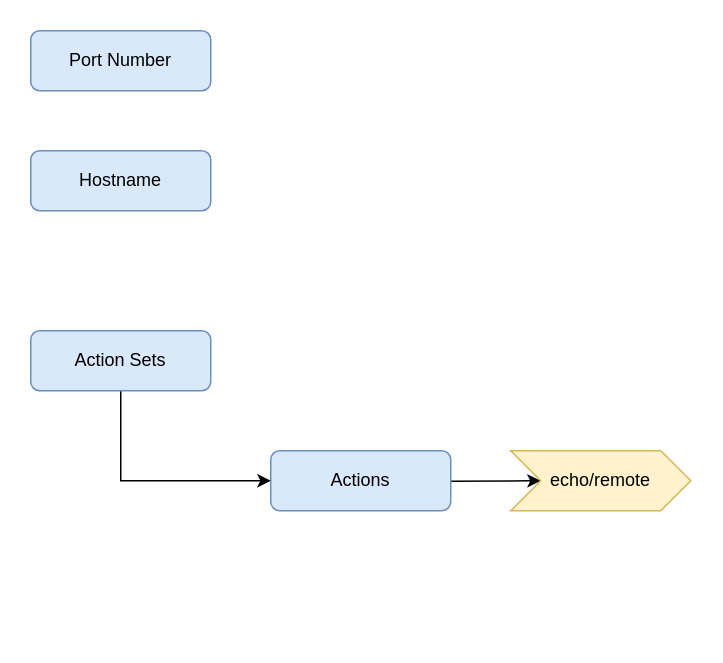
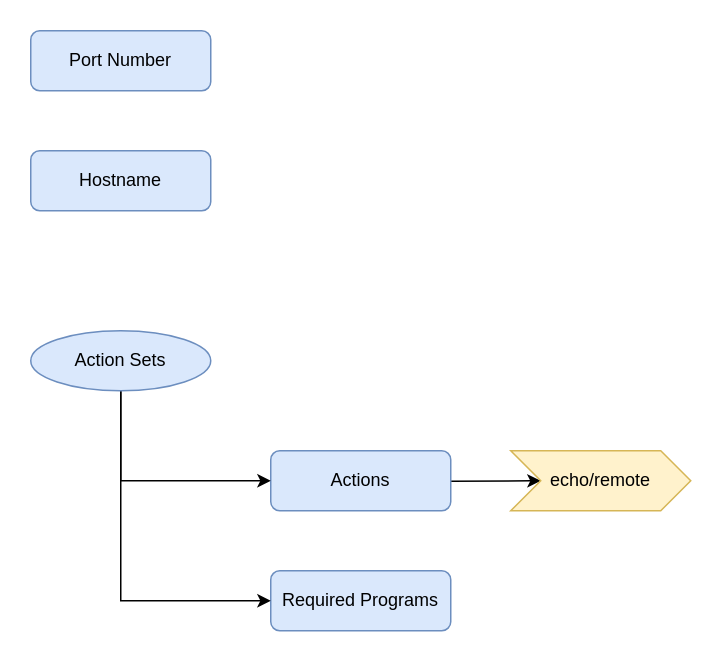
  <mxCell id="0" />
  <mxCell id="1" parent="0" />
  <mxCell id="2" value="Port Number" style="rounded=1;whiteSpace=wrap;html=1;fontSize=12;glass=0;strokeWidth=1;shadow=0;fillColor=#dae8fc;strokeColor=#6c8ebf;" parent="1" vertex="1"><mxGeometry x="20" y="20" width="120" height="40" as="geometry" /></mxCell>
  <mxCell id="3" value="Hostname" style="rounded=1;whiteSpace=wrap;html=1;fontSize=12;glass=0;strokeWidth=1;shadow=0;fillColor=#dae8fc;strokeColor=#6c8ebf;" vertex="1" parent="1"><mxGeometry x="20" y="100" width="120" height="40" as="geometry" /></mxCell>
  <mxCell id="4" value="" style="edgeStyle=orthogonalEdgeStyle;rounded=0;orthogonalLoop=1;jettySize=auto;html=1;" edge="1" parent="1" target="7"><mxGeometry relative="1" as="geometry"><mxPoint x="180" y="320" as="sourcePoint" /></mxGeometry></mxCell>
  <mxCell id="5" value="Actions" style="rounded=1;whiteSpace=wrap;html=1;fontSize=12;glass=0;strokeWidth=1;shadow=0;fillColor=#dae8fc;strokeColor=#6c8ebf;" vertex="1" parent="1"><mxGeometry x="180" y="300" width="120" height="40" as="geometry" /></mxCell>
+ <mxCell id="6" value="Required Programs" style="rounded=1;whiteSpace=wrap;html=1;fontSize=12;glass=0;strokeWidth=1;shadow=0;fillColor=#dae8fc;strokeColor=#6c8ebf;" vertex="1" parent="1"><mxGeometry x="180" y="380" width="120" height="40" as="geometry" /></mxCell>
  <mxCell id="7" value="echo/remote" style="shape=step;perimeter=stepPerimeter;whiteSpace=wrap;html=1;fixedSize=1;fillColor=#fff2cc;strokeColor=#d6b656;" vertex="1" parent="1"><mxGeometry x="340" y="300" width="120" height="40" as="geometry" /></mxCell>
  <mxCell id="8" value="" style="edgeStyle=orthogonalEdgeStyle;rounded=0;orthogonalLoop=1;jettySize=auto;html=1;" edge="1" parent="1" source="10" target="5"><mxGeometry relative="1" as="geometry"><Array as="points"><mxPoint x="80" y="320" /></Array></mxGeometry></mxCell>
- <mxCell id="10" value="Action Sets" style="rounded=1;whiteSpace=wrap;html=1;fontSize=12;glass=0;strokeWidth=1;shadow=0;fillColor=#dae8fc;strokeColor=#6c8ebf;" vertex="1" parent="1"><mxGeometry x="20" y="220" width="120" height="40" as="geometry" /></mxCell>
+ <mxCell id="9" style="edgeStyle=orthogonalEdgeStyle;rounded=0;orthogonalLoop=1;jettySize=auto;html=1;entryX=0;entryY=0.5;entryDx=0;entryDy=0;" edge="1" parent="1" source="10" target="6"><mxGeometry relative="1" as="geometry"><Array as="points"><mxPoint x="80" y="400" /></Array></mxGeometry></mxCell>
+ <mxCell id="10" value="Action Sets" style="ellipse;whiteSpace=wrap;html=1;fontSize=12;glass=0;strokeWidth=1;shadow=0;fillColor=#dae8fc;strokeColor=#6c8ebf;" vertex="1" parent="1"><mxGeometry x="20" y="220" width="120" height="40" as="geometry" /></mxCell>
